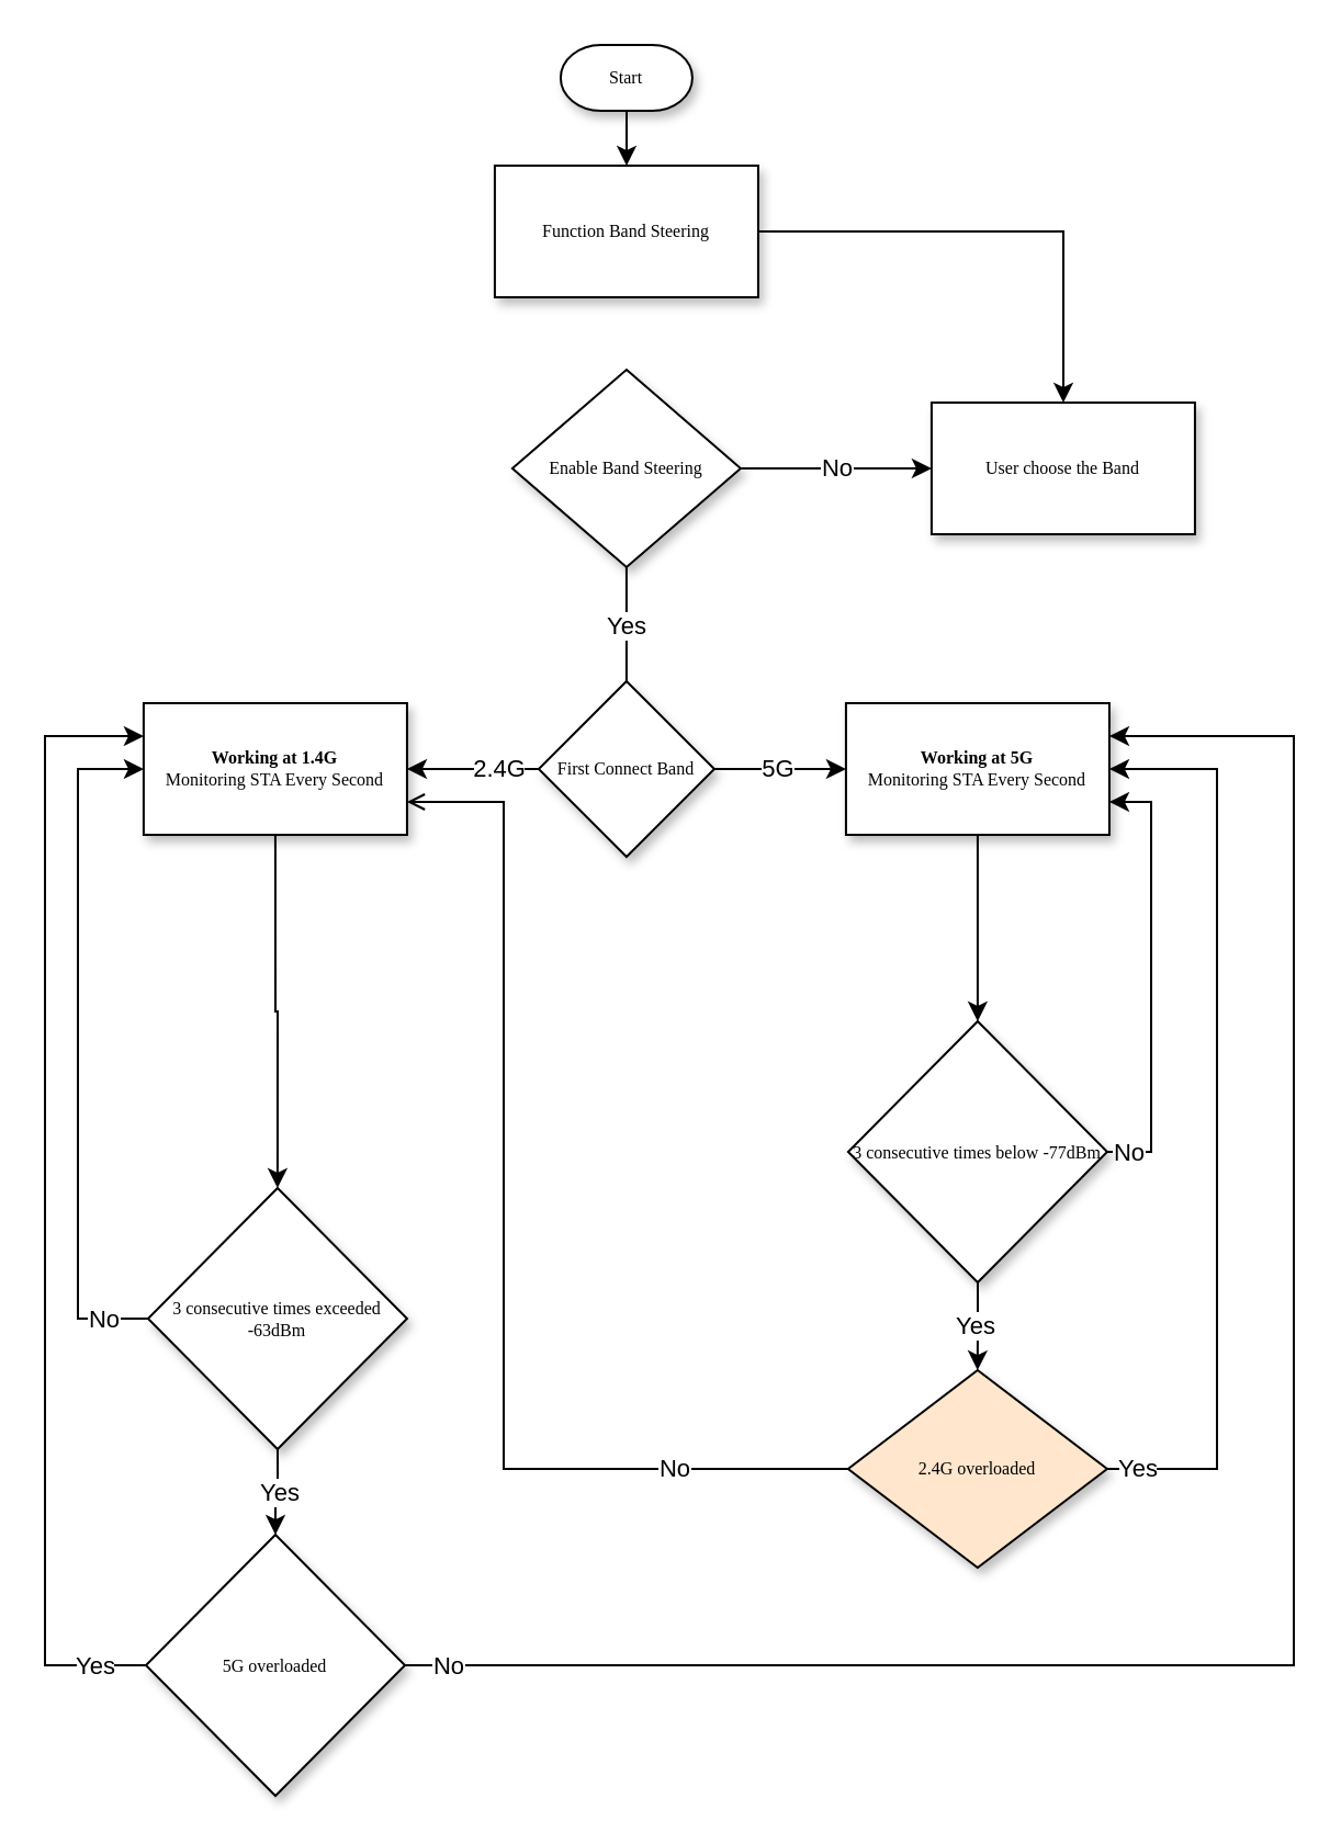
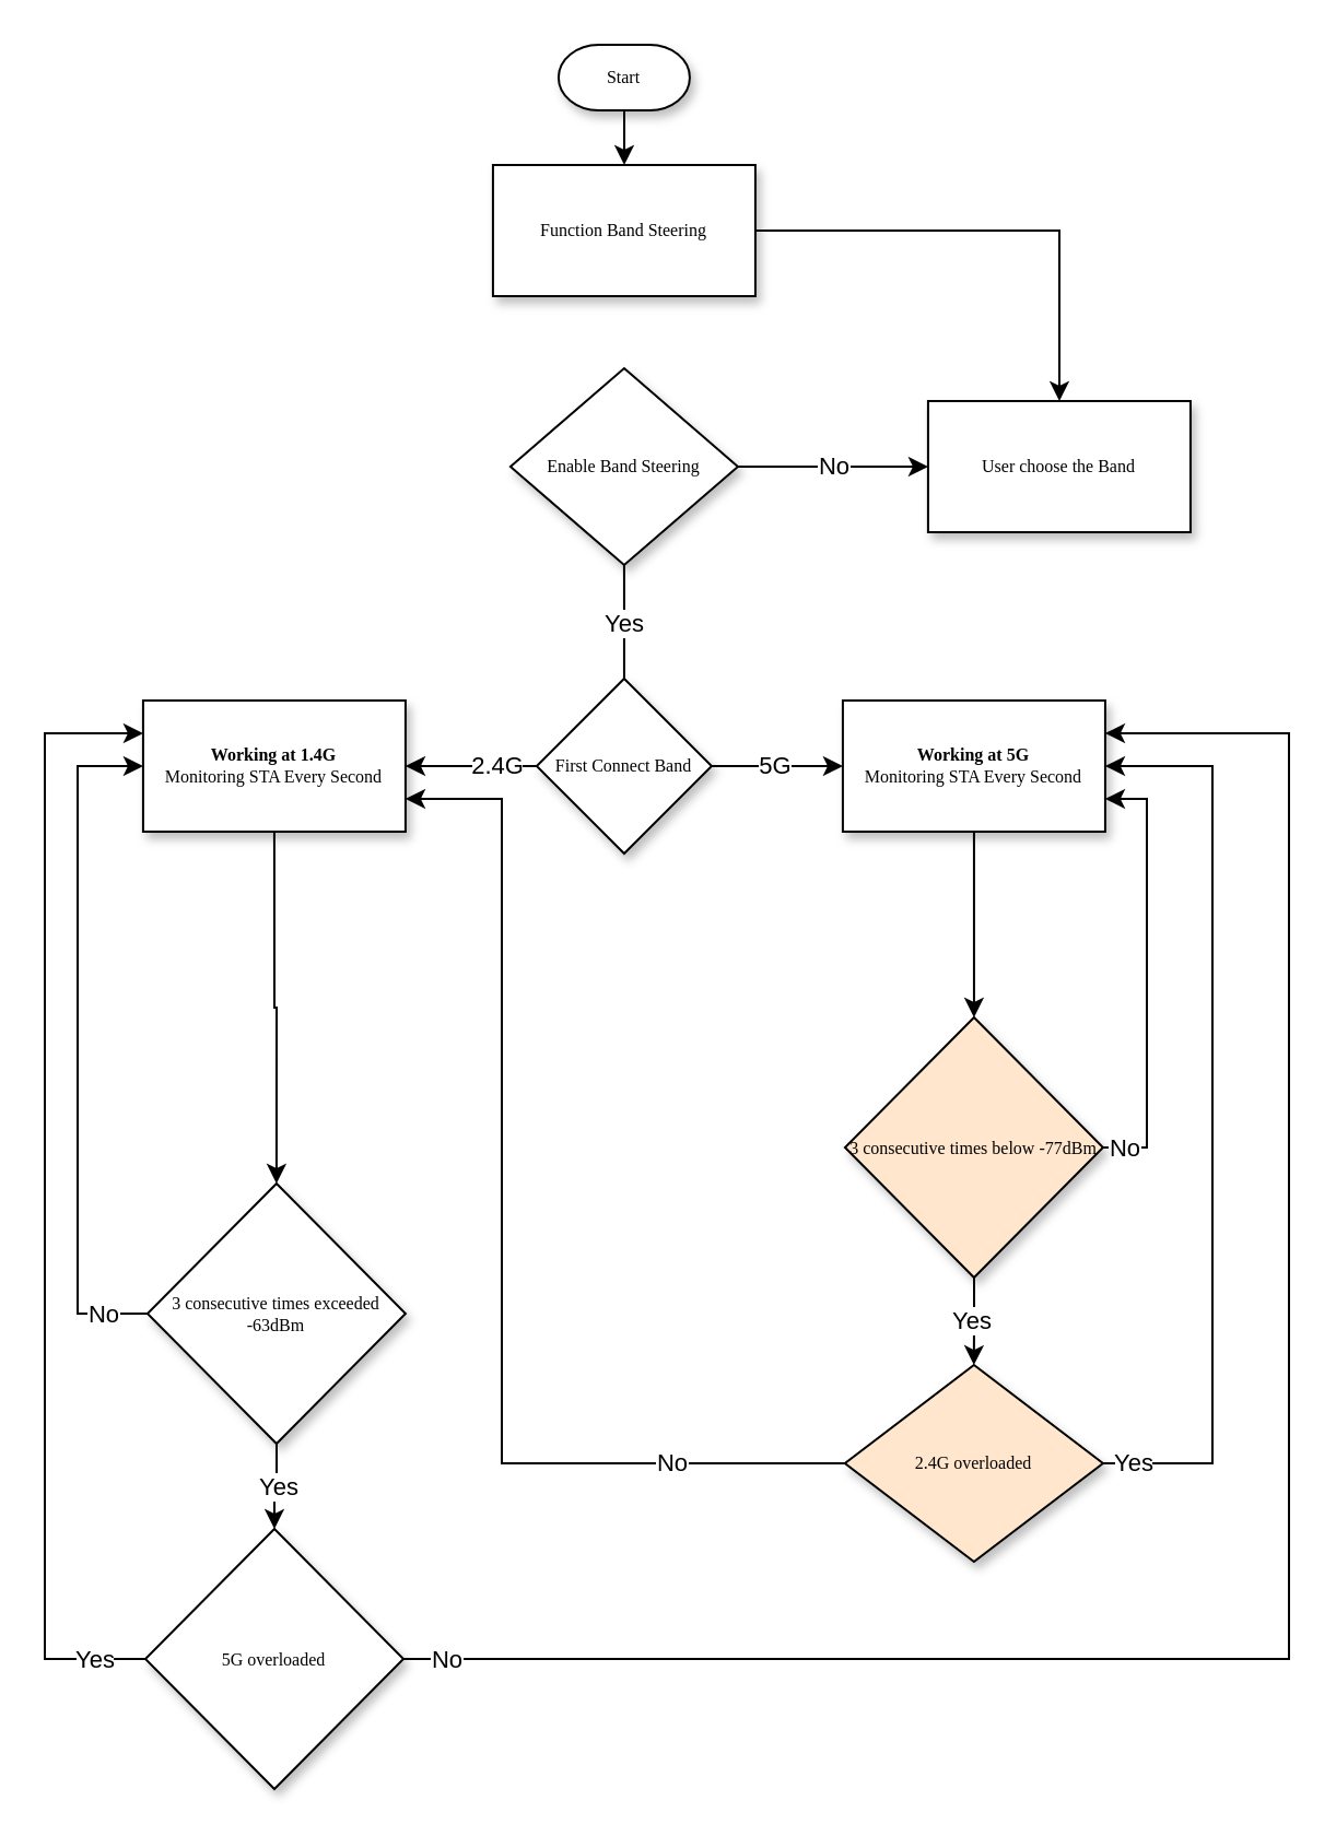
  <mxCell id="0" />
  <mxCell id="1" parent="0" />
  <mxCell id="2" value="" style="edgeStyle=orthogonalEdgeStyle;rounded=0;orthogonalLoop=1;jettySize=auto;html=1;" edge="1" parent="1" source="3" target="5"><mxGeometry relative="1" as="geometry" /></mxCell>
  <mxCell id="3" value="Start" style="strokeWidth=1;html=1;shape=mxgraph.flowchart.terminator;whiteSpace=wrap;rounded=0;shadow=1;labelBackgroundColor=none;fontFamily=Verdana;fontSize=8;align=center;" vertex="1" parent="1"><mxGeometry x="254.96" y="20" width="60" height="30" as="geometry" /></mxCell>
  <mxCell id="4" value="" style="edgeStyle=orthogonalEdgeStyle;rounded=0;orthogonalLoop=1;jettySize=auto;html=1;" edge="1" parent="1" source="5" target="11"><mxGeometry relative="1" as="geometry" /></mxCell>
  <mxCell id="5" value="Function Band Steering" style="whiteSpace=wrap;html=1;fontSize=8;fontFamily=Verdana;strokeWidth=1;rounded=0;shadow=1;labelBackgroundColor=none;" vertex="1" parent="1"><mxGeometry x="224.96" y="75" width="120" height="60" as="geometry" /></mxCell>
  <mxCell id="6" value="" style="edgeStyle=orthogonalEdgeStyle;rounded=0;orthogonalLoop=1;jettySize=auto;html=1;" edge="1" parent="1" source="10" target="11"><mxGeometry relative="1" as="geometry" /></mxCell>
  <mxCell id="7" value="No&lt;br&gt;" style="edgeLabel;html=1;align=center;verticalAlign=middle;resizable=0;points=[];" vertex="1" connectable="0" parent="6"><mxGeometry x="0.002" y="1" relative="1" as="geometry"><mxPoint as="offset" /></mxGeometry></mxCell>
  <mxCell id="8" value="" style="edgeStyle=orthogonalEdgeStyle;rounded=0;orthogonalLoop=1;jettySize=auto;html=1;entryX=0.5;entryY=0;entryDx=0;entryDy=0;endArrow=none;" edge="1" parent="1" source="10" target="16"><mxGeometry relative="1" as="geometry"><mxPoint x="284.96" y="313" as="targetPoint" /></mxGeometry></mxCell>
  <mxCell id="9" value="Yes&lt;br&gt;" style="edgeLabel;html=1;align=center;verticalAlign=middle;resizable=0;points=[];" vertex="1" connectable="0" parent="8"><mxGeometry x="-0.016" relative="1" as="geometry"><mxPoint as="offset" /></mxGeometry></mxCell>
  <mxCell id="10" value="Enable Band Steering" style="rhombus;whiteSpace=wrap;html=1;fontSize=8;fontFamily=Verdana;strokeWidth=1;rounded=0;shadow=1;labelBackgroundColor=none;" vertex="1" parent="1"><mxGeometry x="232.96" y="168" width="104" height="90" as="geometry" /></mxCell>
  <mxCell id="11" value="User choose the Band" style="whiteSpace=wrap;html=1;fontSize=8;fontFamily=Verdana;strokeWidth=1;rounded=0;shadow=1;labelBackgroundColor=none;" vertex="1" parent="1"><mxGeometry x="423.96" y="183" width="120" height="60" as="geometry" /></mxCell>
  <mxCell id="12" value="" style="edgeStyle=orthogonalEdgeStyle;rounded=0;orthogonalLoop=1;jettySize=auto;html=1;" edge="1" parent="1" source="16" target="18"><mxGeometry relative="1" as="geometry" /></mxCell>
  <mxCell id="13" value="5G" style="edgeLabel;html=1;align=center;verticalAlign=middle;resizable=0;points=[];" vertex="1" connectable="0" parent="12"><mxGeometry x="-0.025" y="1" relative="1" as="geometry"><mxPoint as="offset" /></mxGeometry></mxCell>
  <mxCell id="14" value="" style="edgeStyle=orthogonalEdgeStyle;rounded=0;orthogonalLoop=1;jettySize=auto;html=1;" edge="1" parent="1" source="16" target="25"><mxGeometry relative="1" as="geometry" /></mxCell>
  <mxCell id="15" value="2.4G" style="edgeLabel;html=1;align=center;verticalAlign=middle;resizable=0;points=[];" vertex="1" connectable="0" parent="14"><mxGeometry x="-0.4" y="-1" relative="1" as="geometry"><mxPoint as="offset" /></mxGeometry></mxCell>
  <mxCell id="16" value="First Connect Band" style="rhombus;whiteSpace=wrap;html=1;fontSize=8;fontFamily=Verdana;strokeWidth=1;rounded=0;shadow=1;labelBackgroundColor=none;" vertex="1" parent="1"><mxGeometry x="244.96" y="310" width="80" height="80" as="geometry" /></mxCell>
  <mxCell id="17" value="" style="edgeStyle=orthogonalEdgeStyle;rounded=0;orthogonalLoop=1;jettySize=auto;html=1;" edge="1" parent="1" source="18" target="23"><mxGeometry relative="1" as="geometry" /></mxCell>
  <mxCell id="18" value="&lt;b&gt;Working at 5G&lt;/b&gt;&lt;br&gt;Monitoring STA Every Second" style="whiteSpace=wrap;html=1;fontSize=8;fontFamily=Verdana;strokeWidth=1;rounded=0;shadow=1;labelBackgroundColor=none;" vertex="1" parent="1"><mxGeometry x="384.96" y="320" width="120" height="60" as="geometry" /></mxCell>
  <mxCell id="19" value="" style="edgeStyle=orthogonalEdgeStyle;rounded=0;orthogonalLoop=1;jettySize=auto;html=1;" edge="1" parent="1" source="23" target="40"><mxGeometry relative="1" as="geometry" /></mxCell>
  <mxCell id="20" value="Yes" style="edgeLabel;html=1;align=center;verticalAlign=middle;resizable=0;points=[];" vertex="1" connectable="0" parent="19"><mxGeometry x="0.005" y="-1" relative="1" as="geometry"><mxPoint as="offset" /></mxGeometry></mxCell>
  <mxCell id="21" style="edgeStyle=orthogonalEdgeStyle;rounded=0;orthogonalLoop=1;jettySize=auto;html=1;exitX=1;exitY=0.5;exitDx=0;exitDy=0;entryX=1;entryY=0.75;entryDx=0;entryDy=0;" edge="1" parent="1" source="23" target="18"><mxGeometry relative="1" as="geometry" /></mxCell>
  <mxCell id="22" value="No" style="edgeLabel;html=1;align=center;verticalAlign=middle;resizable=0;points=[];" vertex="1" connectable="0" parent="21"><mxGeometry x="-0.897" relative="1" as="geometry"><mxPoint as="offset" /></mxGeometry></mxCell>
- <mxCell id="23" value="3 consecutive times below -77dBm" style="rhombus;whiteSpace=wrap;html=1;fontSize=8;fontFamily=Verdana;strokeWidth=1;rounded=0;shadow=1;labelBackgroundColor=none;" vertex="1" parent="1"><mxGeometry x="385.96" y="465" width="118" height="119" as="geometry" /></mxCell>
+ <mxCell id="23" value="3 consecutive times below -77dBm" style="rhombus;whiteSpace=wrap;html=1;fontSize=8;fontFamily=Verdana;strokeWidth=1;rounded=0;shadow=1;labelBackgroundColor=none;fillColor=#ffe6cc;" vertex="1" parent="1"><mxGeometry x="385.96" y="465" width="118" height="119" as="geometry" /></mxCell>
  <mxCell id="24" style="edgeStyle=orthogonalEdgeStyle;rounded=0;orthogonalLoop=1;jettySize=auto;html=1;exitX=0.5;exitY=1;exitDx=0;exitDy=0;entryX=0.5;entryY=0;entryDx=0;entryDy=0;" edge="1" parent="1" source="25" target="30"><mxGeometry relative="1" as="geometry" /></mxCell>
  <mxCell id="25" value="&lt;b&gt;Working at 1.4G&lt;/b&gt;&lt;br&gt;Monitoring STA Every Second" style="whiteSpace=wrap;html=1;fontSize=8;fontFamily=Verdana;strokeWidth=1;rounded=0;shadow=1;labelBackgroundColor=none;" vertex="1" parent="1"><mxGeometry x="64.96" y="320" width="120" height="60" as="geometry" /></mxCell>
  <mxCell id="26" style="edgeStyle=orthogonalEdgeStyle;rounded=0;orthogonalLoop=1;jettySize=auto;html=1;exitX=0;exitY=0.5;exitDx=0;exitDy=0;entryX=0;entryY=0.5;entryDx=0;entryDy=0;" edge="1" parent="1" source="30" target="25"><mxGeometry relative="1" as="geometry"><Array as="points"><mxPoint x="35" y="600" /><mxPoint x="35" y="350" /></Array></mxGeometry></mxCell>
  <mxCell id="27" value="No" style="edgeLabel;html=1;align=center;verticalAlign=middle;resizable=0;points=[];" vertex="1" connectable="0" parent="26"><mxGeometry x="-0.869" relative="1" as="geometry"><mxPoint as="offset" /></mxGeometry></mxCell>
  <mxCell id="28" value="" style="edgeStyle=orthogonalEdgeStyle;rounded=0;orthogonalLoop=1;jettySize=auto;html=1;" edge="1" parent="1" source="30" target="35"><mxGeometry relative="1" as="geometry" /></mxCell>
  <mxCell id="29" value="Yes&lt;br&gt;" style="edgeLabel;html=1;align=center;verticalAlign=middle;resizable=0;points=[];" vertex="1" connectable="0" parent="28"><mxGeometry x="0.048" y="1" relative="1" as="geometry"><mxPoint as="offset" /></mxGeometry></mxCell>
  <mxCell id="30" value="3 consecutive times exceeded -63dBm" style="rhombus;whiteSpace=wrap;html=1;fontSize=8;fontFamily=Verdana;strokeWidth=1;rounded=0;shadow=1;labelBackgroundColor=none;" vertex="1" parent="1"><mxGeometry x="66.96" y="541" width="118" height="119" as="geometry" /></mxCell>
  <mxCell id="31" style="edgeStyle=orthogonalEdgeStyle;rounded=0;orthogonalLoop=1;jettySize=auto;html=1;exitX=1;exitY=0.5;exitDx=0;exitDy=0;entryX=1;entryY=0.25;entryDx=0;entryDy=0;" edge="1" parent="1" source="35" target="18"><mxGeometry relative="1" as="geometry"><Array as="points"><mxPoint x="589" y="758" /><mxPoint x="589" y="335" /></Array></mxGeometry></mxCell>
  <mxCell id="32" value="No" style="edgeLabel;html=1;align=center;verticalAlign=middle;resizable=0;points=[];" vertex="1" connectable="0" parent="31"><mxGeometry x="-0.554" y="-1" relative="1" as="geometry"><mxPoint x="-184" y="-1" as="offset" /></mxGeometry></mxCell>
  <mxCell id="33" style="edgeStyle=orthogonalEdgeStyle;rounded=0;orthogonalLoop=1;jettySize=auto;html=1;exitX=0;exitY=0.5;exitDx=0;exitDy=0;entryX=0;entryY=0.25;entryDx=0;entryDy=0;" edge="1" parent="1" source="35" target="25"><mxGeometry relative="1" as="geometry"><Array as="points"><mxPoint x="20" y="758" /><mxPoint x="20" y="335" /></Array></mxGeometry></mxCell>
  <mxCell id="34" value="Yes" style="edgeLabel;html=1;align=center;verticalAlign=middle;resizable=0;points=[];" vertex="1" connectable="0" parent="33"><mxGeometry x="-0.907" relative="1" as="geometry"><mxPoint as="offset" /></mxGeometry></mxCell>
  <mxCell id="35" value="5G&amp;nbsp;overloaded" style="rhombus;whiteSpace=wrap;html=1;fontSize=8;fontFamily=Verdana;strokeWidth=1;rounded=0;shadow=1;labelBackgroundColor=none;" vertex="1" parent="1"><mxGeometry x="66" y="699" width="118" height="119" as="geometry" /></mxCell>
- <mxCell id="36" style="edgeStyle=orthogonalEdgeStyle;rounded=0;orthogonalLoop=1;jettySize=auto;html=1;exitX=0;exitY=0.5;exitDx=0;exitDy=0;entryX=1;entryY=0.75;entryDx=0;entryDy=0;endArrow=open;" edge="1" parent="1" source="40" target="25"><mxGeometry relative="1" as="geometry"><Array as="points"><mxPoint x="229" y="669" /><mxPoint x="229" y="365" /></Array></mxGeometry></mxCell>
+ <mxCell id="36" style="edgeStyle=orthogonalEdgeStyle;rounded=0;orthogonalLoop=1;jettySize=auto;html=1;exitX=0;exitY=0.5;exitDx=0;exitDy=0;entryX=1;entryY=0.75;entryDx=0;entryDy=0;" edge="1" parent="1" source="40" target="25"><mxGeometry relative="1" as="geometry"><Array as="points"><mxPoint x="229" y="669" /><mxPoint x="229" y="365" /></Array></mxGeometry></mxCell>
  <mxCell id="37" value="No" style="edgeLabel;html=1;align=center;verticalAlign=middle;resizable=0;points=[];" vertex="1" connectable="0" parent="36"><mxGeometry x="-0.689" y="-1" relative="1" as="geometry"><mxPoint as="offset" /></mxGeometry></mxCell>
  <mxCell id="38" style="edgeStyle=orthogonalEdgeStyle;rounded=0;orthogonalLoop=1;jettySize=auto;html=1;exitX=1;exitY=0.5;exitDx=0;exitDy=0;entryX=1;entryY=0.5;entryDx=0;entryDy=0;" edge="1" parent="1" source="40" target="18"><mxGeometry relative="1" as="geometry"><Array as="points"><mxPoint x="554" y="669" /><mxPoint x="554" y="350" /></Array></mxGeometry></mxCell>
  <mxCell id="39" value="Yes" style="edgeLabel;html=1;align=center;verticalAlign=middle;resizable=0;points=[];" vertex="1" connectable="0" parent="38"><mxGeometry x="-0.933" y="1" relative="1" as="geometry"><mxPoint as="offset" /></mxGeometry></mxCell>
  <mxCell id="40" value="2.4G&amp;nbsp;overloaded" style="rhombus;whiteSpace=wrap;html=1;fontSize=8;fontFamily=Verdana;strokeWidth=1;rounded=0;shadow=1;labelBackgroundColor=none;fillColor=#ffe6cc;" vertex="1" parent="1"><mxGeometry x="385.92" y="624" width="118.04" height="90" as="geometry" /></mxCell>
